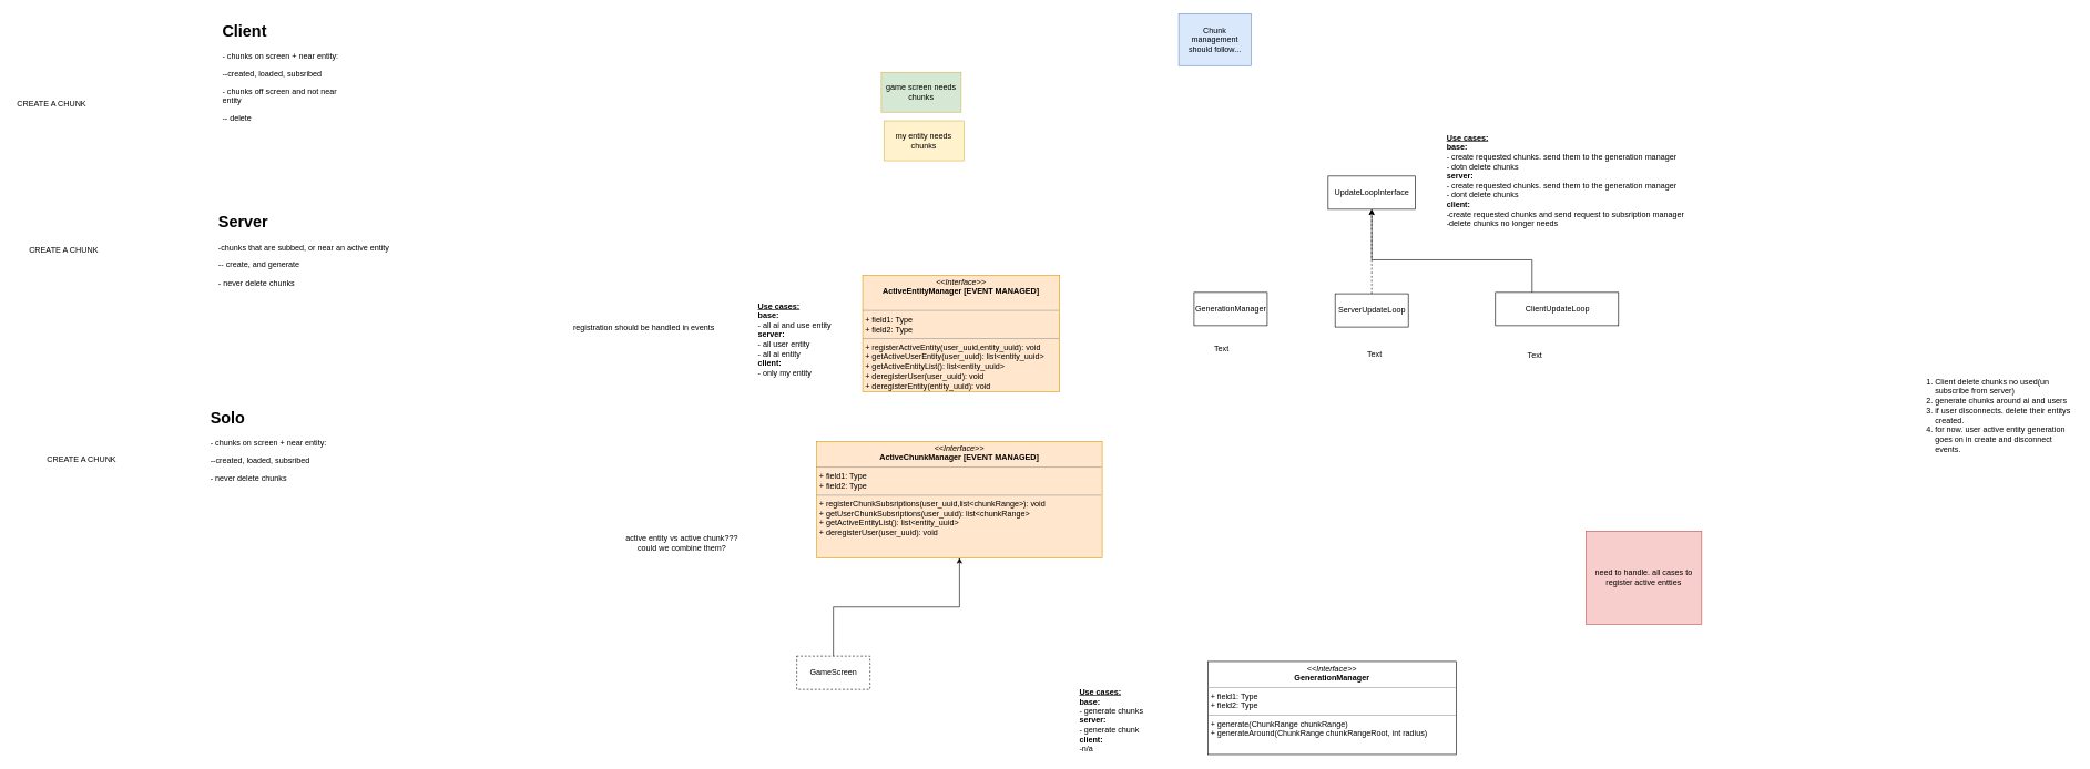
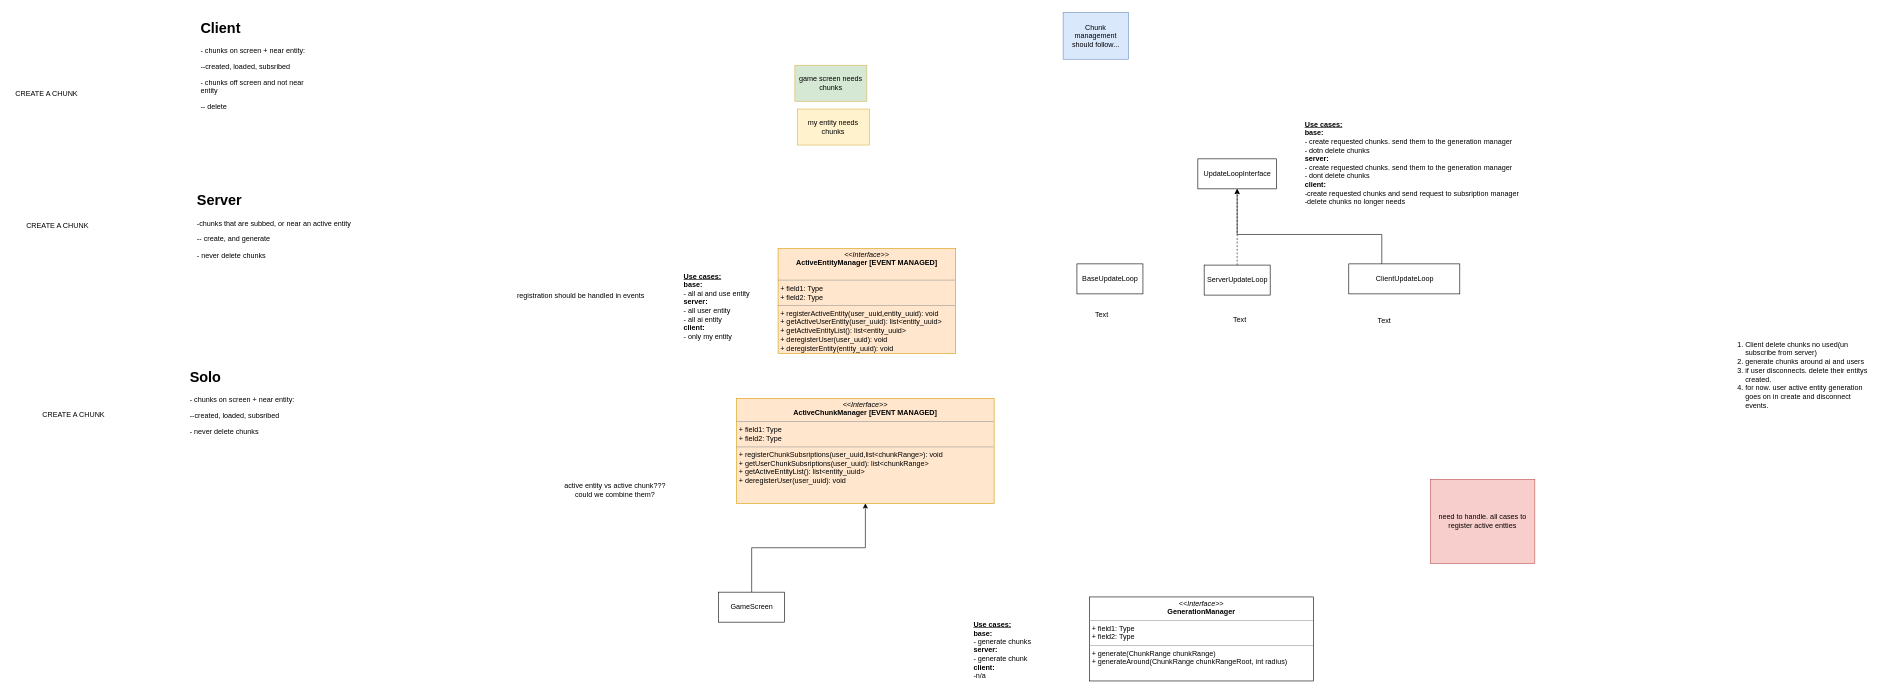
  <mxCell id="0" />
  <mxCell id="1" parent="0" />
  <mxCell id="2" value="&lt;ol&gt;&lt;li&gt;Client delete chunks no used(un subscribe from server)&lt;/li&gt;&lt;li&gt;generate chunks around ai and users&lt;/li&gt;&lt;li&gt;if user disconnects. delete their entitys created.&lt;/li&gt;&lt;li&gt;for now. user active entity generation goes on in create and disconnect events.&lt;/li&gt;&lt;/ol&gt;" style="text;html=1;strokeColor=none;fillColor=none;align=left;verticalAlign=middle;whiteSpace=wrap;rounded=0;" parent="1" vertex="1"><mxGeometry x="2866" y="542" width="253" height="164" as="geometry" /></mxCell>
  <mxCell id="3" value="&lt;p style=&quot;margin: 0px ; margin-top: 4px ; text-align: center&quot;&gt;&lt;i&gt;&amp;lt;&amp;lt;Interface&amp;gt;&amp;gt;&lt;/i&gt;&lt;br&gt;&lt;b&gt;GenerationManager&lt;/b&gt;&lt;/p&gt;&lt;hr size=&quot;1&quot;&gt;&lt;p style=&quot;margin: 0px ; margin-left: 4px&quot;&gt;+ field1: Type&lt;br&gt;+ field2: Type&lt;/p&gt;&lt;hr size=&quot;1&quot;&gt;&lt;p style=&quot;margin: 0px ; margin-left: 4px&quot;&gt;+ generate(ChunkRange chunkRange)&lt;br&gt;+ generateAround(ChunkRange chunkRangeRoot, int radius)&lt;/p&gt;" style="verticalAlign=top;align=left;overflow=fill;fontSize=12;fontFamily=Helvetica;html=1;" parent="1" vertex="1"><mxGeometry x="1815" y="994" width="373" height="140" as="geometry" /></mxCell>
  <mxCell id="4" value="&lt;p style=&quot;margin: 0px ; margin-top: 4px ; text-align: center&quot;&gt;&lt;i&gt;&amp;lt;&amp;lt;Interface&amp;gt;&amp;gt;&lt;/i&gt;&lt;br&gt;&lt;b&gt;ActiveEntityManager [EVENT MANAGED]&lt;/b&gt;&lt;/p&gt;&lt;br&gt;&lt;hr size=&quot;1&quot;&gt;&lt;p style=&quot;margin: 0px ; margin-left: 4px&quot;&gt;+ field1: Type&lt;br&gt;+ field2: Type&lt;/p&gt;&lt;hr size=&quot;1&quot;&gt;&lt;p style=&quot;margin: 0px ; margin-left: 4px&quot;&gt;+ registerActiveEntity(user_uuid,entity_uuid): void&lt;br&gt;+ getActiveUserEntity(user_uuid): list&amp;lt;entity_uuid&amp;gt;&lt;/p&gt;&lt;p style=&quot;margin: 0px ; margin-left: 4px&quot;&gt;+&amp;nbsp;getActiveEntityList(): list&amp;lt;entity_uuid&amp;gt;&lt;/p&gt;&lt;p style=&quot;margin: 0px ; margin-left: 4px&quot;&gt;+ deregisterUser(user_uuid): void&lt;/p&gt;&lt;p style=&quot;margin: 0px ; margin-left: 4px&quot;&gt;+ deregisterEntity(entity_uuid): void&lt;/p&gt;" style="verticalAlign=top;align=left;overflow=fill;fontSize=12;fontFamily=Helvetica;html=1;fillColor=#ffe6cc;strokeColor=#d79b00;" parent="1" vertex="1"><mxGeometry x="1296" y="413" width="296" height="175" as="geometry" /></mxCell>
  <mxCell id="5" value="&lt;b&gt;&lt;u&gt;Use cases:&lt;/u&gt;&lt;/b&gt;&lt;br&gt;&lt;b&gt;base:&lt;br&gt;&lt;/b&gt;- generate chunks&lt;br&gt;&lt;b&gt;server:&lt;/b&gt;&lt;br&gt;- generate chunk&lt;br&gt;&lt;b&gt;client:&lt;br&gt;&lt;/b&gt;-n/a" style="text;html=1;align=left;verticalAlign=middle;resizable=0;points=[];autosize=1;strokeColor=none;fillColor=none;" parent="1" vertex="1"><mxGeometry x="1620" y="1032" width="106" height="102" as="geometry" /></mxCell>
  <mxCell id="6" value="&lt;b&gt;&lt;u&gt;Use cases:&lt;/u&gt;&lt;/b&gt;&lt;br&gt;&lt;b&gt;base:&lt;br&gt;&lt;/b&gt;- all ai and use entity&lt;br&gt;&lt;b&gt;server:&lt;/b&gt;&lt;br&gt;- all user entity&lt;br&gt;- all ai entity&lt;br&gt;&lt;b&gt;client:&lt;br&gt;&lt;/b&gt;- only my entity" style="text;html=1;align=left;verticalAlign=middle;resizable=0;points=[];autosize=1;strokeColor=none;fillColor=none;" parent="1" vertex="1"><mxGeometry x="1137" y="451.5" width="120" height="116" as="geometry" /></mxCell>
  <mxCell id="7" value="&lt;b&gt;&lt;u&gt;Use cases:&lt;/u&gt;&lt;/b&gt;&lt;br&gt;&lt;b&gt;base:&lt;br&gt;&lt;/b&gt;- create requested chunks. send them to the generation manager&lt;br&gt;- dotn delete chunks&lt;br&gt;&lt;b&gt;server:&lt;/b&gt;&lt;br&gt;- create requested chunks. send them to the generation manager&lt;br&gt;- dont delete chunks&lt;br&gt;&lt;b&gt;client:&lt;br&gt;&lt;/b&gt;-create requested chunks and send request to subsription manager&lt;br&gt;-delete chunks no longer needs" style="text;html=1;align=left;verticalAlign=middle;resizable=0;points=[];autosize=1;strokeColor=none;fillColor=none;" parent="1" vertex="1"><mxGeometry x="2172" y="199" width="367" height="144" as="geometry" /></mxCell>
  <mxCell id="8" value="need to handle. all cases to register active entties" style="text;html=1;strokeColor=#b85450;fillColor=#f8cecc;align=center;verticalAlign=middle;whiteSpace=wrap;rounded=0;" parent="1" vertex="1"><mxGeometry x="2383" y="798" width="174" height="140" as="geometry" /></mxCell>
  <mxCell id="9" value="Chunk management should follow..." style="text;html=1;strokeColor=#6c8ebf;fillColor=#dae8fc;align=center;verticalAlign=middle;whiteSpace=wrap;rounded=0;" parent="1" vertex="1"><mxGeometry x="1771" y="20" width="109" height="78" as="geometry" /></mxCell>
  <mxCell id="10" value="registration should be handled in events" style="text;html=1;align=center;verticalAlign=middle;resizable=0;points=[];autosize=1;strokeColor=none;fillColor=none;" parent="1" vertex="1"><mxGeometry x="856" y="483.5" width="222" height="18" as="geometry" /></mxCell>
  <mxCell id="11" value="active entity vs active chunk???&lt;br&gt;could we combine them?" style="text;html=1;align=center;verticalAlign=middle;resizable=0;points=[];autosize=1;strokeColor=none;fillColor=none;" parent="1" vertex="1"><mxGeometry x="934" y="800" width="179" height="32" as="geometry" /></mxCell>
  <mxCell id="12" value="&lt;p style=&quot;margin: 0px ; margin-top: 4px ; text-align: center&quot;&gt;&lt;i&gt;&amp;lt;&amp;lt;Interface&amp;gt;&amp;gt;&lt;/i&gt;&lt;br&gt;&lt;b&gt;ActiveChunkManager [EVENT MANAGED]&lt;/b&gt;&lt;/p&gt;&lt;hr size=&quot;1&quot;&gt;&lt;p style=&quot;margin: 0px ; margin-left: 4px&quot;&gt;+ field1: Type&lt;br&gt;+ field2: Type&lt;/p&gt;&lt;hr size=&quot;1&quot;&gt;&lt;p style=&quot;margin: 0px ; margin-left: 4px&quot;&gt;+ registerChunkSubsriptions(user_uuid,list&amp;lt;chunkRange&amp;gt;): void&lt;br&gt;+ getUserChunkSubsriptions(user_uuid): list&amp;lt;chunkRange&amp;gt;&lt;/p&gt;&lt;p style=&quot;margin: 0px ; margin-left: 4px&quot;&gt;+&amp;nbsp;getActiveEntityList(): list&amp;lt;entity_uuid&amp;gt;&lt;/p&gt;&lt;p style=&quot;margin: 0px ; margin-left: 4px&quot;&gt;+ deregisterUser(user_uuid): void&lt;/p&gt;" style="verticalAlign=top;align=left;overflow=fill;fontSize=12;fontFamily=Helvetica;html=1;fillColor=#ffe6cc;strokeColor=#d79b00;" parent="1" vertex="1"><mxGeometry x="1227" y="663" width="429" height="175" as="geometry" /></mxCell>
  <mxCell id="13" value="game screen needs chunks" style="rounded=0;whiteSpace=wrap;html=1;fillColor=#d5e8d4;strokeColor=#d6b656;" vertex="1" parent="1"><mxGeometry x="1324" y="108" width="120" height="60" as="geometry" /></mxCell>
  <mxCell id="14" value="my entity needs chunks" style="rounded=0;whiteSpace=wrap;html=1;fillColor=#fff2cc;strokeColor=#d6b656;" vertex="1" parent="1"><mxGeometry x="1328" y="181" width="120" height="60" as="geometry" /></mxCell>
  <mxCell id="15" value="UpdateLoopInterface" style="html=1;" vertex="1" parent="1"><mxGeometry x="1995.5" y="264" width="131" height="50" as="geometry" /></mxCell>
  <mxCell id="16" style="edgeStyle=orthogonalEdgeStyle;rounded=0;orthogonalLoop=1;jettySize=auto;html=1;" edge="1" parent="1" source="17" target="15"><mxGeometry relative="1" as="geometry"><Array as="points"><mxPoint x="2302" y="390" /><mxPoint x="2061" y="390" /></Array></mxGeometry></mxCell>
  <mxCell id="17" value="ClientUpdateLoop" style="html=1;" vertex="1" parent="1"><mxGeometry x="2247" y="439" width="185" height="50" as="geometry" /></mxCell>
  <mxCell id="18" style="edgeStyle=orthogonalEdgeStyle;rounded=0;orthogonalLoop=1;jettySize=auto;html=1;" edge="1" parent="1" source="19" target="12"><mxGeometry relative="1" as="geometry" /></mxCell>
- <mxCell id="19" value="GameScreen" style="html=1;dashed=1;" vertex="1" parent="1"><mxGeometry x="1197" y="986" width="110" height="50" as="geometry" /></mxCell>
- <mxCell id="20" value="GenerationManager" style="html=1;" vertex="1" parent="1"><mxGeometry x="1794" y="439" width="110" height="50" as="geometry" /></mxCell>
+ <mxCell id="19" value="GameScreen" style="html=1;" vertex="1" parent="1"><mxGeometry x="1197" y="986" width="110" height="50" as="geometry" /></mxCell>
+ <mxCell id="20" value="BaseUpdateLoop" style="html=1;" vertex="1" parent="1"><mxGeometry x="1794" y="439" width="110" height="50" as="geometry" /></mxCell>
  <mxCell id="21" style="edgeStyle=orthogonalEdgeStyle;rounded=0;orthogonalLoop=1;jettySize=auto;html=1;dashed=1;" edge="1" parent="1" source="22" target="15"><mxGeometry relative="1" as="geometry" /></mxCell>
  <mxCell id="22" value="ServerUpdateLoop" style="html=1;" vertex="1" parent="1"><mxGeometry x="2006" y="441" width="110" height="50" as="geometry" /></mxCell>
  <mxCell id="23" value="Text" style="text;html=1;align=center;verticalAlign=middle;resizable=0;points=[];autosize=1;strokeColor=none;fillColor=none;" vertex="1" parent="1"><mxGeometry x="2045" y="523" width="40" height="20" as="geometry" /></mxCell>
  <mxCell id="24" value="Text" style="text;html=1;align=center;verticalAlign=middle;resizable=0;points=[];autosize=1;strokeColor=none;fillColor=none;" vertex="1" parent="1"><mxGeometry x="2286" y="524" width="40" height="20" as="geometry" /></mxCell>
  <mxCell id="25" value="Text" style="text;html=1;align=center;verticalAlign=middle;resizable=0;points=[];autosize=1;strokeColor=none;fillColor=none;" vertex="1" parent="1"><mxGeometry x="1815" y="514" width="40" height="20" as="geometry" /></mxCell>
  <mxCell id="26" value="&lt;h1&gt;Client&lt;/h1&gt;&lt;p&gt;- chunks on screen + near entity:&lt;/p&gt;&lt;p&gt;--created, loaded, subsribed&lt;/p&gt;&lt;p&gt;- chunks off screen and not near entity&lt;/p&gt;&lt;p&gt;-- delete&lt;/p&gt;" style="text;html=1;strokeColor=none;fillColor=none;spacing=5;spacingTop=-20;whiteSpace=wrap;overflow=hidden;rounded=0;" vertex="1" parent="1"><mxGeometry x="329" y="26" width="190" height="215" as="geometry" /></mxCell>
  <mxCell id="27" value="&lt;h1&gt;Server&lt;/h1&gt;&lt;p&gt;-chunks that are subbed, or near an active entity&lt;/p&gt;&lt;p&gt;-- create, and generate&lt;/p&gt;&lt;p&gt;- never delete chunks&lt;/p&gt;" style="text;html=1;strokeColor=none;fillColor=none;spacing=5;spacingTop=-20;whiteSpace=wrap;overflow=hidden;rounded=0;" vertex="1" parent="1"><mxGeometry x="323" y="314" width="363" height="209" as="geometry" /></mxCell>
  <mxCell id="28" value="&lt;h1 style=&quot;color: rgb(0 , 0 , 0) ; font-family: &amp;#34;helvetica&amp;#34; ; font-style: normal ; letter-spacing: normal ; text-align: left ; text-indent: 0px ; text-transform: none ; word-spacing: 0px ; background-color: rgb(255 , 255 , 255)&quot;&gt;Solo&lt;/h1&gt;&lt;p&gt;- chunks on screen + near entity:&lt;/p&gt;&lt;p&gt;--created, loaded, subsribed&lt;/p&gt;&lt;p style=&quot;color: rgb(0 , 0 , 0) ; font-family: &amp;#34;helvetica&amp;#34; ; font-size: 12px ; font-style: normal ; font-weight: 400 ; letter-spacing: normal ; text-align: left ; text-indent: 0px ; text-transform: none ; word-spacing: 0px ; background-color: rgb(255 , 255 , 255)&quot;&gt;- never delete chunks&lt;/p&gt;" style="text;whiteSpace=wrap;html=1;" vertex="1" parent="1"><mxGeometry x="314.004" y="591.499" width="277" height="138" as="geometry" /></mxCell>
  <mxCell id="29" value="CREATE A CHUNK" style="text;html=1;align=center;verticalAlign=middle;resizable=0;points=[];autosize=1;strokeColor=none;fillColor=none;" vertex="1" parent="1"><mxGeometry x="20" y="147" width="114" height="18" as="geometry" /></mxCell>
  <mxCell id="30" value="CREATE A CHUNK" style="text;html=1;align=center;verticalAlign=middle;resizable=0;points=[];autosize=1;strokeColor=none;fillColor=none;" vertex="1" parent="1"><mxGeometry x="38" y="366" width="114" height="18" as="geometry" /></mxCell>
  <mxCell id="31" value="CREATE A CHUNK" style="text;html=1;align=center;verticalAlign=middle;resizable=0;points=[];autosize=1;strokeColor=none;fillColor=none;" vertex="1" parent="1"><mxGeometry x="65" y="682" width="114" height="18" as="geometry" /></mxCell>
